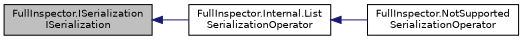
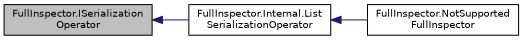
  digraph {
    rankdir=LR
    node [color=black fillcolor=white fontname=Helvetica fontsize=10 shape=record style=filled]
    edge [color=midnightblue dir=back fontname=Helvetica fontsize=10 labelfontname=Helvetica labelfontsize=10 style=solid]
-   n1 [fillcolor=grey75 fontcolor=black height=0.2 label="FullInspector.ISerialization\lISerialization" width=0.4]
+   n1 [fillcolor=grey75 fontcolor=black height=0.2 label="FullInspector.ISerialization\lOperator" width=0.4]
    n2 [height=0.2 label="FullInspector.Internal.List\lSerializationOperator" width=0.4]
-   n3 [height=0.2 label="FullInspector.NotSupported\lSerializationOperator" width=0.4]
+   n3 [height=0.2 label="FullInspector.NotSupported\lFullInspector" width=0.4]
    n1 -> n2
    n2 -> n3
  }
